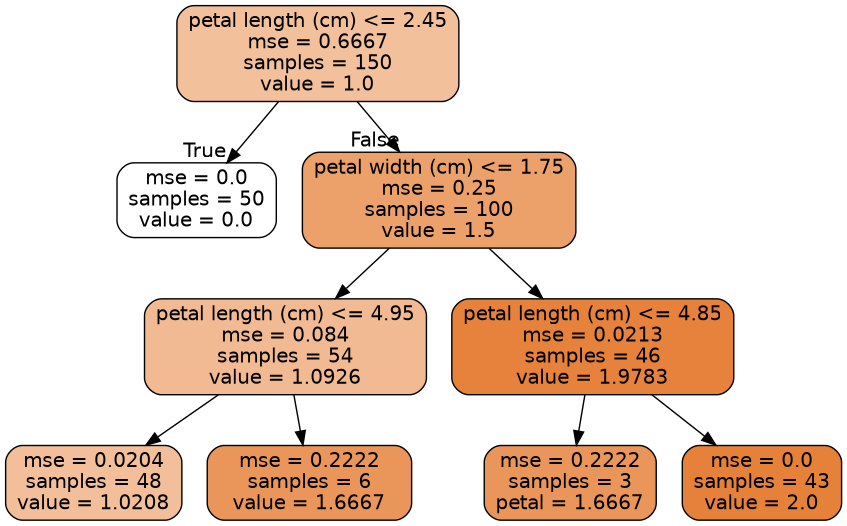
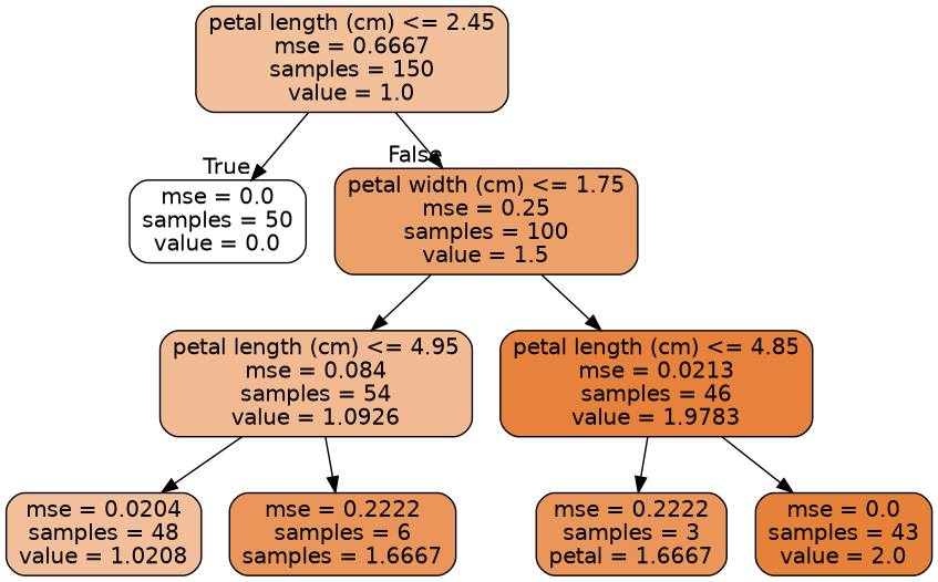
  digraph {
    node [color=black fillcolor="#e58139d4" fontname=helvetica shape=box style="filled, rounded"]
    edge [fontname=helvetica]
    n1 [fillcolor="#e5813980" label="petal length (cm) <= 2.45\nmse = 0.6667\nsamples = 150\nvalue = 1.0"]
    n2 [fillcolor="#e5813900" label="mse = 0.0\nsamples = 50\nvalue = 0.0"]
    n3 [fillcolor="#e58139bf" label="petal width (cm) <= 1.75\nmse = 0.25\nsamples = 100\nvalue = 1.5"]
    n4 [fillcolor="#e581398b" label="petal length (cm) <= 4.95\nmse = 0.084\nsamples = 54\nvalue = 1.0926"]
    n5 [fillcolor="#e58139fc" label="petal length (cm) <= 4.85\nmse = 0.0213\nsamples = 46\nvalue = 1.9783"]
    n6 [fillcolor="#e5813982" label="mse = 0.0204\nsamples = 48\nvalue = 1.0208"]
-   n7 [label="mse = 0.2222\nsamples = 6\nvalue = 1.6667"]
+   n7 [label="mse = 0.2222\nsamples = 6\nsamples = 1.6667"]
    n8 [label="mse = 0.2222\nsamples = 3\npetal = 1.6667"]
    n9 [fillcolor="#e58139ff" label="mse = 0.0\nsamples = 43\nvalue = 2.0"]
    n1 -> n2 [headlabel=True labelangle=45 labeldistance=2.5]
    n1 -> n3 [headlabel=False labelangle=-45 labeldistance=2.5]
    n3 -> n4
    n3 -> n5
    n4 -> n6
    n4 -> n7
    n5 -> n8
    n5 -> n9
  }
